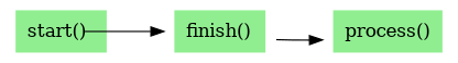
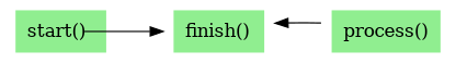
  digraph {
    fontname=Verdana
    rankdir=LR
    node [shape=none]
    n1 [fixedsize=shape label=<<table width="70" border="0" cellpadding="7" bgcolor="lightgreen"><tr align="left"><td>start()</td></tr></table>>]
    n2 [label=<<table width="70" border="0" cellpadding="7" bgcolor="lightgreen"><tr align="left"><td>finish()</td></tr></table>>]
    n3 [label=<<table width="70" border="0" cellpadding="7" bgcolor="lightgreen"><tr align="left"><td>process()</td></tr></table>>]
    n1 -> n2
-   n2 -> n3
+   n3 -> n2
  }
